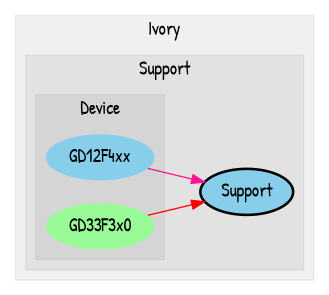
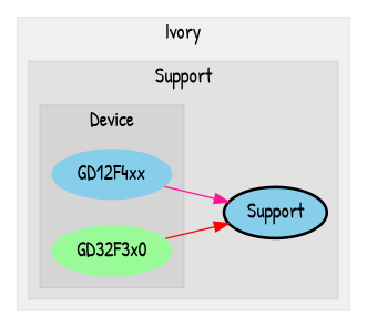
  digraph {
    fontname="Patrick Hand"
    rankdir=LR
    node [fillcolor=skyblue fontname="Patrick Hand" penwidth=0 style=filled]
    edge [fontname="Patrick Hand"]
    n1 [label=GD12F4xx]
-   n2 [fillcolor=palegreen label=GD33F3x0]
+   n2 [fillcolor=palegreen label=GD32F3x0]
    n3 [label=Support style="filled,bold" penwidth=""]
    subgraph cluster_1 {
      color="#0000000F"
      label=Ivory
      style=filled
      subgraph cluster_2 {
        color="#0000000F"
        label=Support
        style=filled
        n3
        subgraph cluster_3 {
          color="#0000000F"
          label=Device
          style=filled
          n1
          n2
        }
      }
    }
    n1 -> n3 [color=deeppink]
    n2 -> n3 [color=red]
  }
